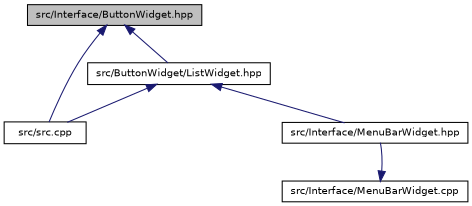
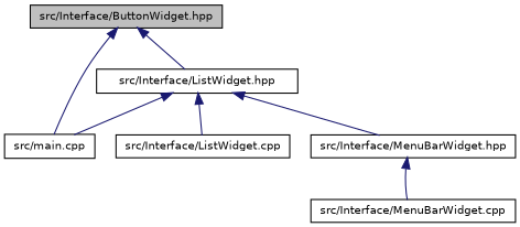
  digraph {
    node [color=black fillcolor=white fontname=Helvetica fontsize=10 shape=record style=filled]
    edge [color=midnightblue dir=back fontname=Helvetica fontsize=10 labelfontname=Helvetica labelfontsize=10 style=solid]
    n1 [fillcolor=grey75 fontcolor=black height=0.2 label="src/Interface/ButtonWidget.hpp" width=0.4]
-   n2 [height=0.2 label="src/ButtonWidget/ListWidget.hpp" width=0.4]
-   n3 [height=0.2 label="src/src.cpp" width=0.4]
+   n2 [height=0.2 label="src/Interface/ListWidget.hpp" width=0.4]
+   n3 [height=0.2 label="src/main.cpp" width=0.4]
+   n4 [height=0.2 label="src/Interface/ListWidget.cpp" width=0.4]
    n5 [height=0.2 label="src/Interface/MenuBarWidget.hpp" width=0.4]
    n6 [height=0.2 label="src/Interface/MenuBarWidget.cpp" width=0.4]
    n1 -> n2
    n1 -> n3
    n2 -> n3
+   n2 -> n4
    n2 -> n5
-   n6 -> n5
+   n5 -> n6
  }
